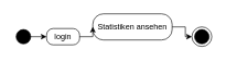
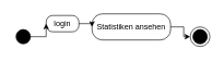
  <mxCell id="0" />
  <mxCell id="1" parent="0" />
  <mxCell id="2" style="edgeStyle=orthogonalEdgeStyle;rounded=0;orthogonalLoop=1;jettySize=auto;html=1;entryX=0;entryY=0.5;entryDx=0;entryDy=0;strokeColor=#000000;" edge="1" parent="1" target="5"><mxGeometry relative="1" as="geometry"><mxPoint x="40" y="55.517" as="sourcePoint" /></mxGeometry></mxCell>
  <mxCell id="3" value="" style="ellipse;html=1;shape=startState;fillColor=#000000;" vertex="1" parent="1"><mxGeometry x="20" y="40.5" width="30" height="30" as="geometry" /></mxCell>
  <mxCell id="4" style="edgeStyle=orthogonalEdgeStyle;rounded=0;orthogonalLoop=1;jettySize=auto;html=1;entryX=0;entryY=0.5;entryDx=0;entryDy=0;" edge="1" parent="1" source="5" target="8"><mxGeometry relative="1" as="geometry" /></mxCell>
- <mxCell id="5" value="login" style="rounded=1;whiteSpace=wrap;html=1;arcSize=40;fontColor=#000000;fillColor=none;" vertex="1" parent="1"><mxGeometry x="70" y="43" width="50" height="25" as="geometry" /></mxCell>
+ <mxCell id="5" value="login" style="rounded=1;whiteSpace=wrap;html=1;arcSize=40;fontColor=#000000;fillColor=none;" vertex="1" parent="1"><mxGeometry x="70" y="23" width="50" height="25" as="geometry" /></mxCell>
  <mxCell id="6" value="" style="ellipse;html=1;shape=endState;fillColor=#000000;" vertex="1" parent="1"><mxGeometry x="290" y="40.5" width="30" height="30" as="geometry" /></mxCell>
  <mxCell id="7" style="edgeStyle=orthogonalEdgeStyle;rounded=0;orthogonalLoop=1;jettySize=auto;html=1;entryX=0;entryY=0.5;entryDx=0;entryDy=0;" edge="1" parent="1" source="8" target="6"><mxGeometry relative="1" as="geometry" /></mxCell>
  <mxCell id="8" value="Statistiken ansehen" style="rounded=1;whiteSpace=wrap;html=1;arcSize=40;fontColor=#000000;fillColor=none;" vertex="1" parent="1"><mxGeometry x="140" y="20.5" width="120" height="40" as="geometry" /></mxCell>
